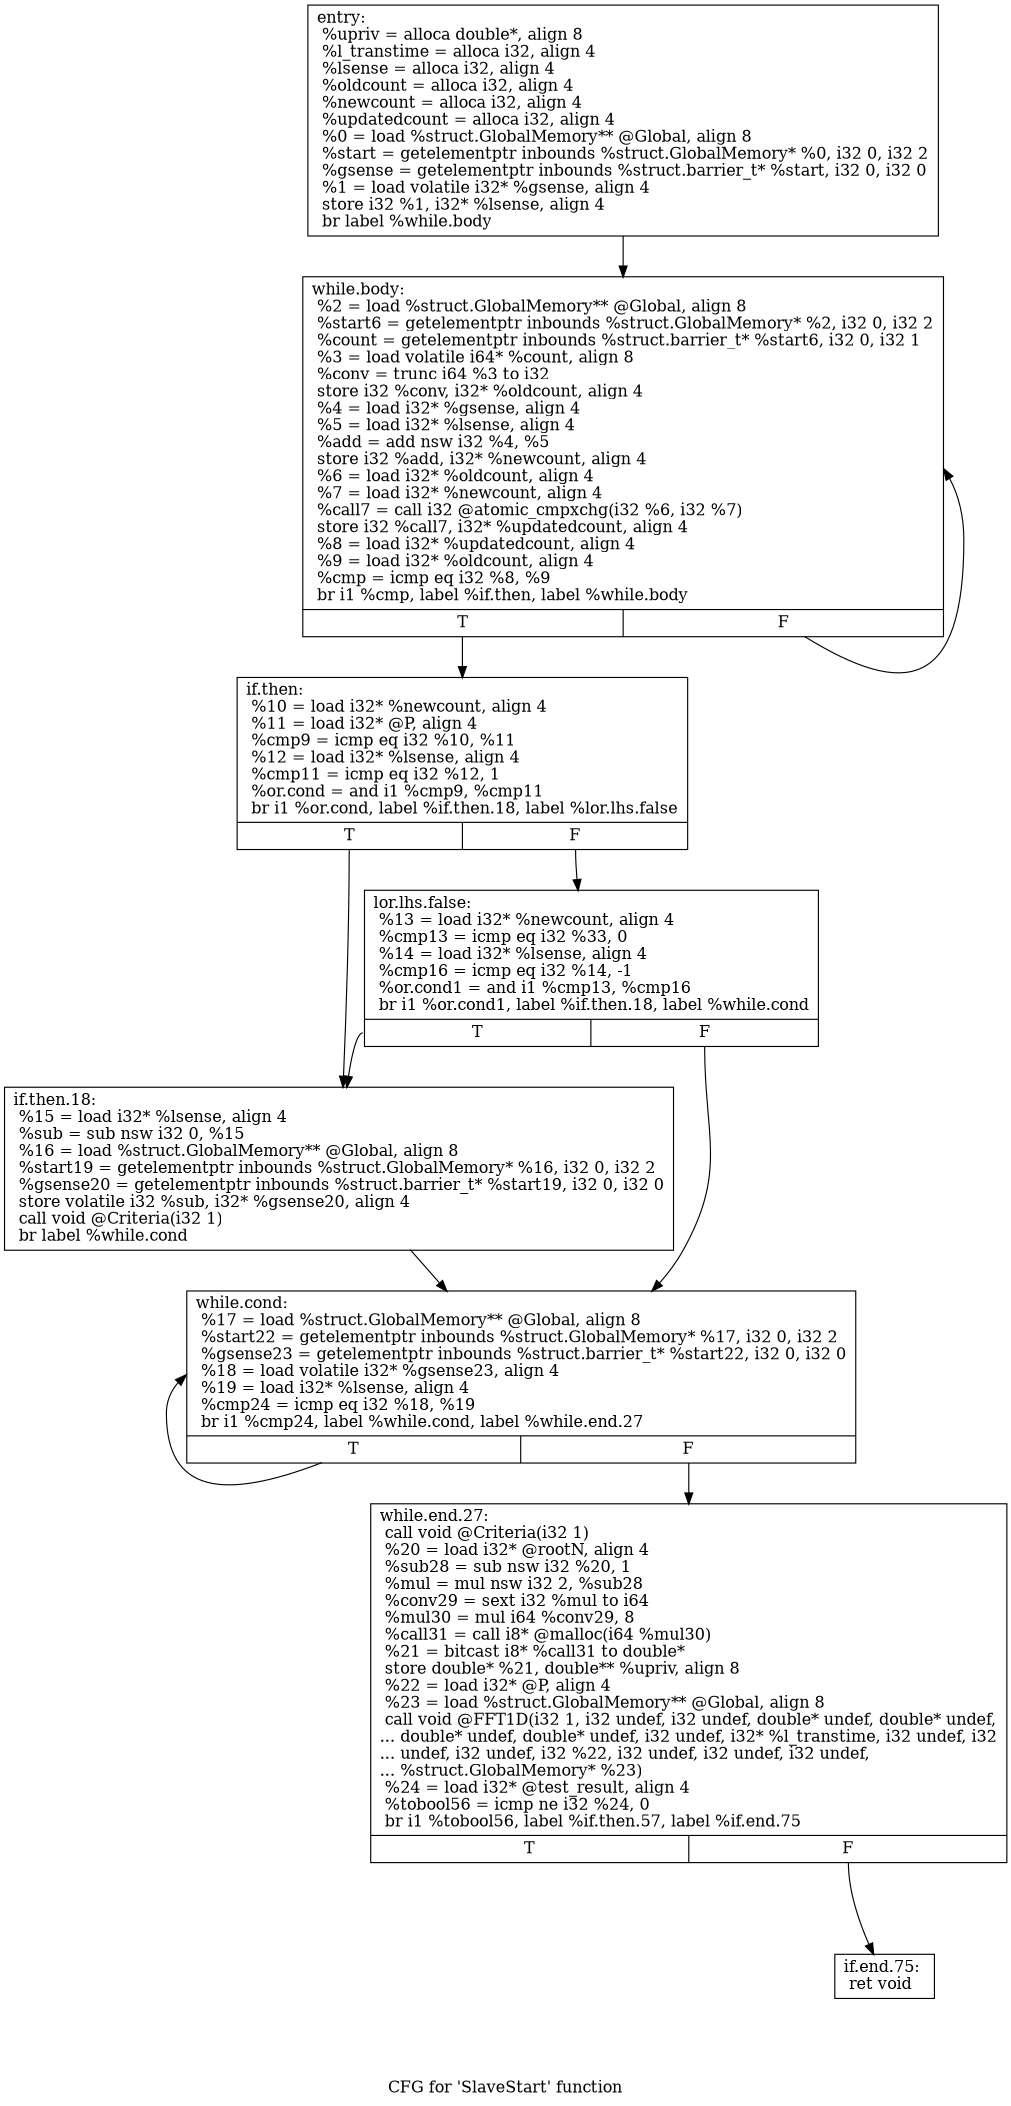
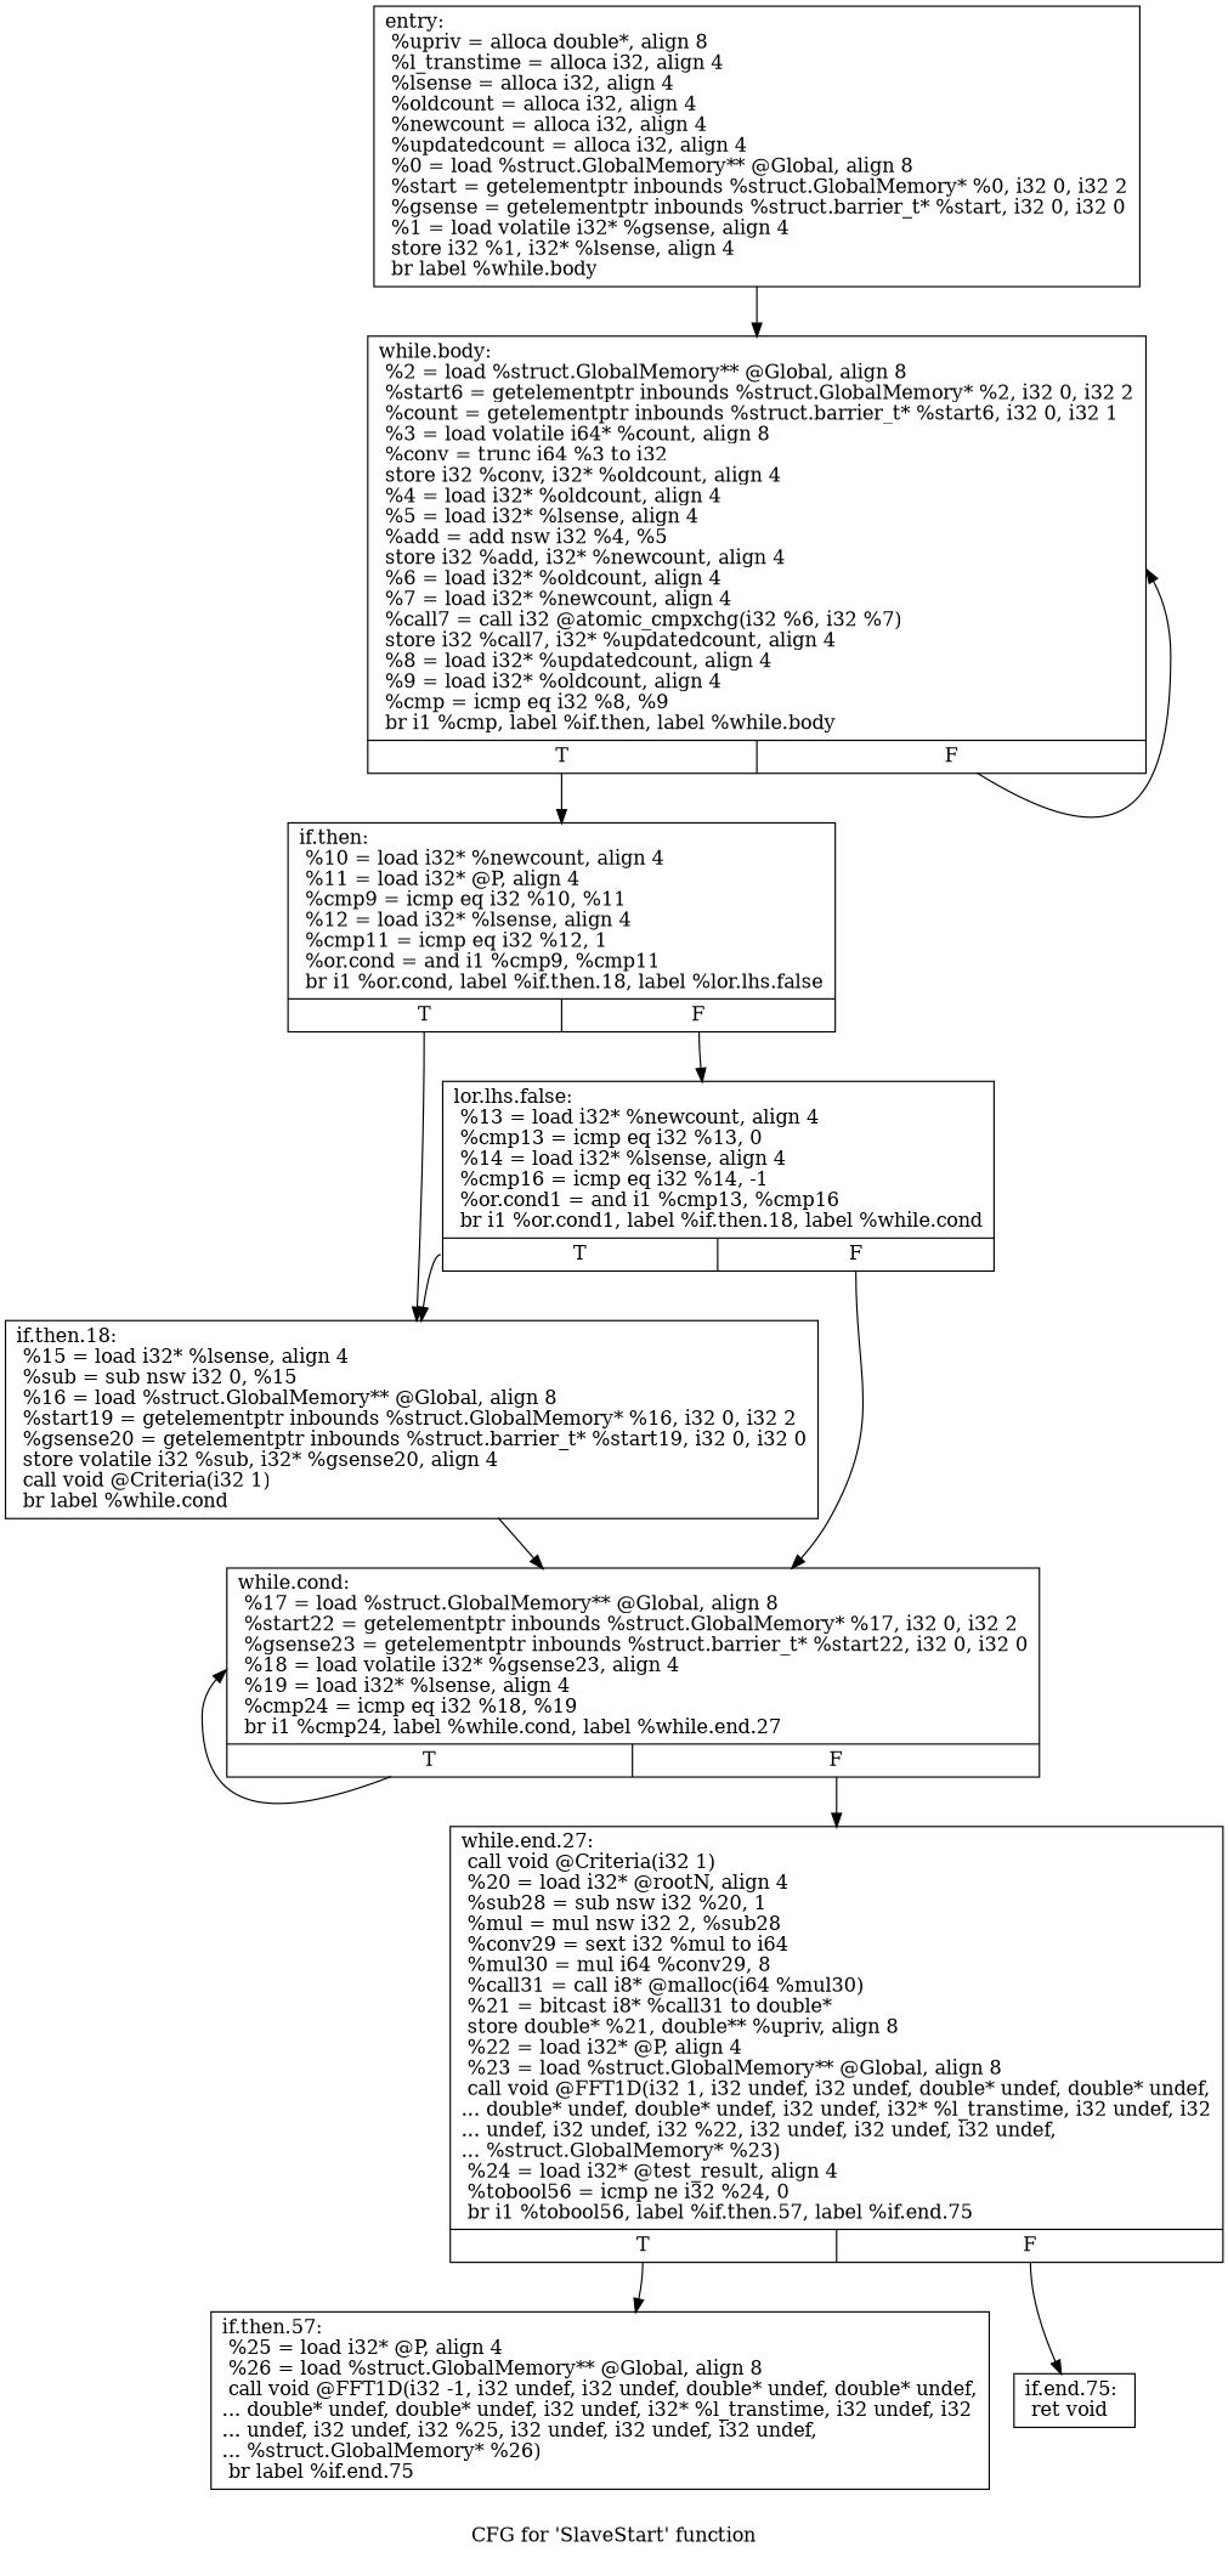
  digraph {
    label="CFG for 'SlaveStart' function"
    node [shape=record]
    edge [tailport=s1]
    n1 [label="{entry:\l  %upriv = alloca double*, align 8\l  %l_transtime = alloca i32, align 4\l  %lsense = alloca i32, align 4\l  %oldcount = alloca i32, align 4\l  %newcount = alloca i32, align 4\l  %updatedcount = alloca i32, align 4\l  %0 = load %struct.GlobalMemory** @Global, align 8\l  %start = getelementptr inbounds %struct.GlobalMemory* %0, i32 0, i32 2\l  %gsense = getelementptr inbounds %struct.barrier_t* %start, i32 0, i32 0\l  %1 = load volatile i32* %gsense, align 4\l  store i32 %1, i32* %lsense, align 4\l  br label %while.body\l}"]
-   n2 [label="{while.body:                                       \l  %2 = load %struct.GlobalMemory** @Global, align 8\l  %start6 = getelementptr inbounds %struct.GlobalMemory* %2, i32 0, i32 2\l  %count = getelementptr inbounds %struct.barrier_t* %start6, i32 0, i32 1\l  %3 = load volatile i64* %count, align 8\l  %conv = trunc i64 %3 to i32\l  store i32 %conv, i32* %oldcount, align 4\l  %4 = load i32* %gsense, align 4\l  %5 = load i32* %lsense, align 4\l  %add = add nsw i32 %4, %5\l  store i32 %add, i32* %newcount, align 4\l  %6 = load i32* %oldcount, align 4\l  %7 = load i32* %newcount, align 4\l  %call7 = call i32 @atomic_cmpxchg(i32 %6, i32 %7)\l  store i32 %call7, i32* %updatedcount, align 4\l  %8 = load i32* %updatedcount, align 4\l  %9 = load i32* %oldcount, align 4\l  %cmp = icmp eq i32 %8, %9\l  br i1 %cmp, label %if.then, label %while.body\l|{<s0>T|<s1>F}}"]
+   n2 [label="{while.body:                                       \l  %2 = load %struct.GlobalMemory** @Global, align 8\l  %start6 = getelementptr inbounds %struct.GlobalMemory* %2, i32 0, i32 2\l  %count = getelementptr inbounds %struct.barrier_t* %start6, i32 0, i32 1\l  %3 = load volatile i64* %count, align 8\l  %conv = trunc i64 %3 to i32\l  store i32 %conv, i32* %oldcount, align 4\l  %4 = load i32* %oldcount, align 4\l  %5 = load i32* %lsense, align 4\l  %add = add nsw i32 %4, %5\l  store i32 %add, i32* %newcount, align 4\l  %6 = load i32* %oldcount, align 4\l  %7 = load i32* %newcount, align 4\l  %call7 = call i32 @atomic_cmpxchg(i32 %6, i32 %7)\l  store i32 %call7, i32* %updatedcount, align 4\l  %8 = load i32* %updatedcount, align 4\l  %9 = load i32* %oldcount, align 4\l  %cmp = icmp eq i32 %8, %9\l  br i1 %cmp, label %if.then, label %while.body\l|{<s0>T|<s1>F}}"]
    n3 [label="{if.then:                                          \l  %10 = load i32* %newcount, align 4\l  %11 = load i32* @P, align 4\l  %cmp9 = icmp eq i32 %10, %11\l  %12 = load i32* %lsense, align 4\l  %cmp11 = icmp eq i32 %12, 1\l  %or.cond = and i1 %cmp9, %cmp11\l  br i1 %or.cond, label %if.then.18, label %lor.lhs.false\l|{<s0>T|<s1>F}}"]
    n4 [label="{if.then.18:                                       \l  %15 = load i32* %lsense, align 4\l  %sub = sub nsw i32 0, %15\l  %16 = load %struct.GlobalMemory** @Global, align 8\l  %start19 = getelementptr inbounds %struct.GlobalMemory* %16, i32 0, i32 2\l  %gsense20 = getelementptr inbounds %struct.barrier_t* %start19, i32 0, i32 0\l  store volatile i32 %sub, i32* %gsense20, align 4\l  call void @Criteria(i32 1)\l  br label %while.cond\l}"]
-   n5 [label="{lor.lhs.false:                                    \l  %13 = load i32* %newcount, align 4\l  %cmp13 = icmp eq i32 %33, 0\l  %14 = load i32* %lsense, align 4\l  %cmp16 = icmp eq i32 %14, -1\l  %or.cond1 = and i1 %cmp13, %cmp16\l  br i1 %or.cond1, label %if.then.18, label %while.cond\l|{<s0>T|<s1>F}}"]
+   n5 [label="{lor.lhs.false:                                    \l  %13 = load i32* %newcount, align 4\l  %cmp13 = icmp eq i32 %13, 0\l  %14 = load i32* %lsense, align 4\l  %cmp16 = icmp eq i32 %14, -1\l  %or.cond1 = and i1 %cmp13, %cmp16\l  br i1 %or.cond1, label %if.then.18, label %while.cond\l|{<s0>T|<s1>F}}"]
    n6 [label="{while.cond:                                       \l  %17 = load %struct.GlobalMemory** @Global, align 8\l  %start22 = getelementptr inbounds %struct.GlobalMemory* %17, i32 0, i32 2\l  %gsense23 = getelementptr inbounds %struct.barrier_t* %start22, i32 0, i32 0\l  %18 = load volatile i32* %gsense23, align 4\l  %19 = load i32* %lsense, align 4\l  %cmp24 = icmp eq i32 %18, %19\l  br i1 %cmp24, label %while.cond, label %while.end.27\l|{<s0>T|<s1>F}}"]
    n7 [label="{while.end.27:                                     \l  call void @Criteria(i32 1)\l  %20 = load i32* @rootN, align 4\l  %sub28 = sub nsw i32 %20, 1\l  %mul = mul nsw i32 2, %sub28\l  %conv29 = sext i32 %mul to i64\l  %mul30 = mul i64 %conv29, 8\l  %call31 = call i8* @malloc(i64 %mul30)\l  %21 = bitcast i8* %call31 to double*\l  store double* %21, double** %upriv, align 8\l  %22 = load i32* @P, align 4\l  %23 = load %struct.GlobalMemory** @Global, align 8\l  call void @FFT1D(i32 1, i32 undef, i32 undef, double* undef, double* undef,\l... double* undef, double* undef, i32 undef, i32* %l_transtime, i32 undef, i32\l... undef, i32 undef, i32 %22, i32 undef, i32 undef, i32 undef,\l... %struct.GlobalMemory* %23)\l  %24 = load i32* @test_result, align 4\l  %tobool56 = icmp ne i32 %24, 0\l  br i1 %tobool56, label %if.then.57, label %if.end.75\l|{<s0>T|<s1>F}}"]
+   n8 [label="{if.then.57:                                       \l  %25 = load i32* @P, align 4\l  %26 = load %struct.GlobalMemory** @Global, align 8\l  call void @FFT1D(i32 -1, i32 undef, i32 undef, double* undef, double* undef,\l... double* undef, double* undef, i32 undef, i32* %l_transtime, i32 undef, i32\l... undef, i32 undef, i32 %25, i32 undef, i32 undef, i32 undef,\l... %struct.GlobalMemory* %26)\l  br label %if.end.75\l}"]
    n9 [label="{if.end.75:                                        \l  ret void\l}"]
    n1 -> n2
    n2 -> n2
    n2 -> n3 [tailport=s0]
    n3 -> n4 [tailport=s0]
    n3 -> n5
    n4 -> n6
    n5 -> n4 [tailport=s0]
    n5 -> n6
    n6 -> n6 [tailport=s0]
    n6 -> n7
+   n7 -> n8 [tailport=s0]
    n7 -> n9
  }
